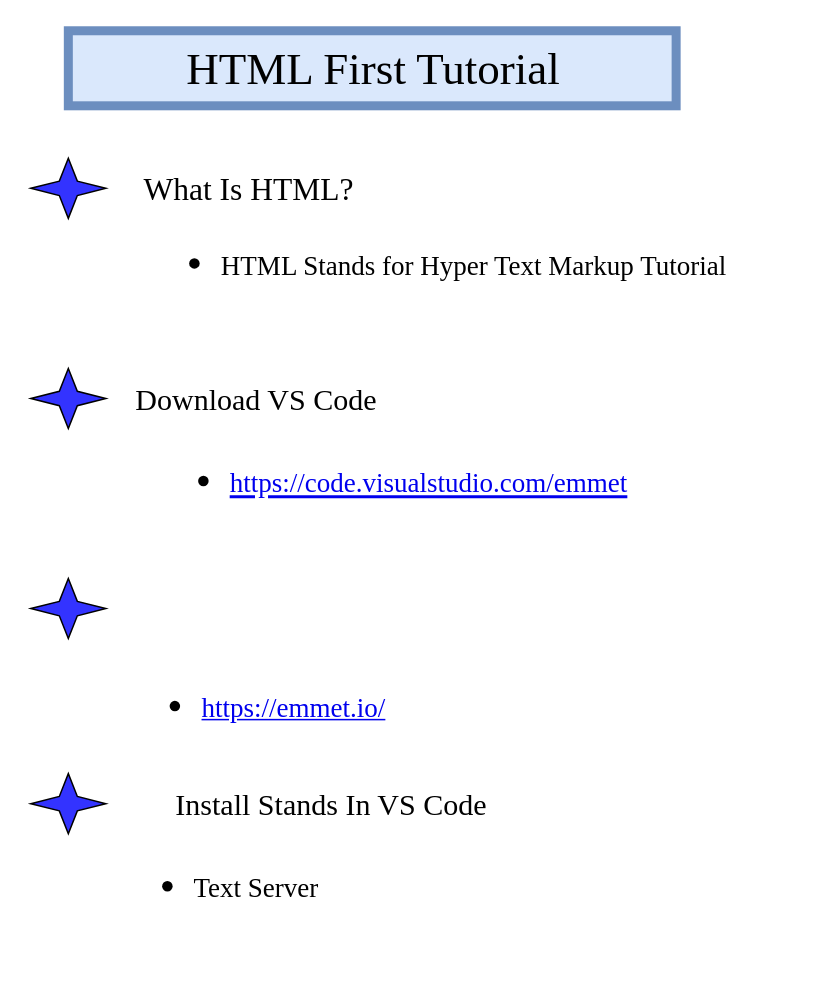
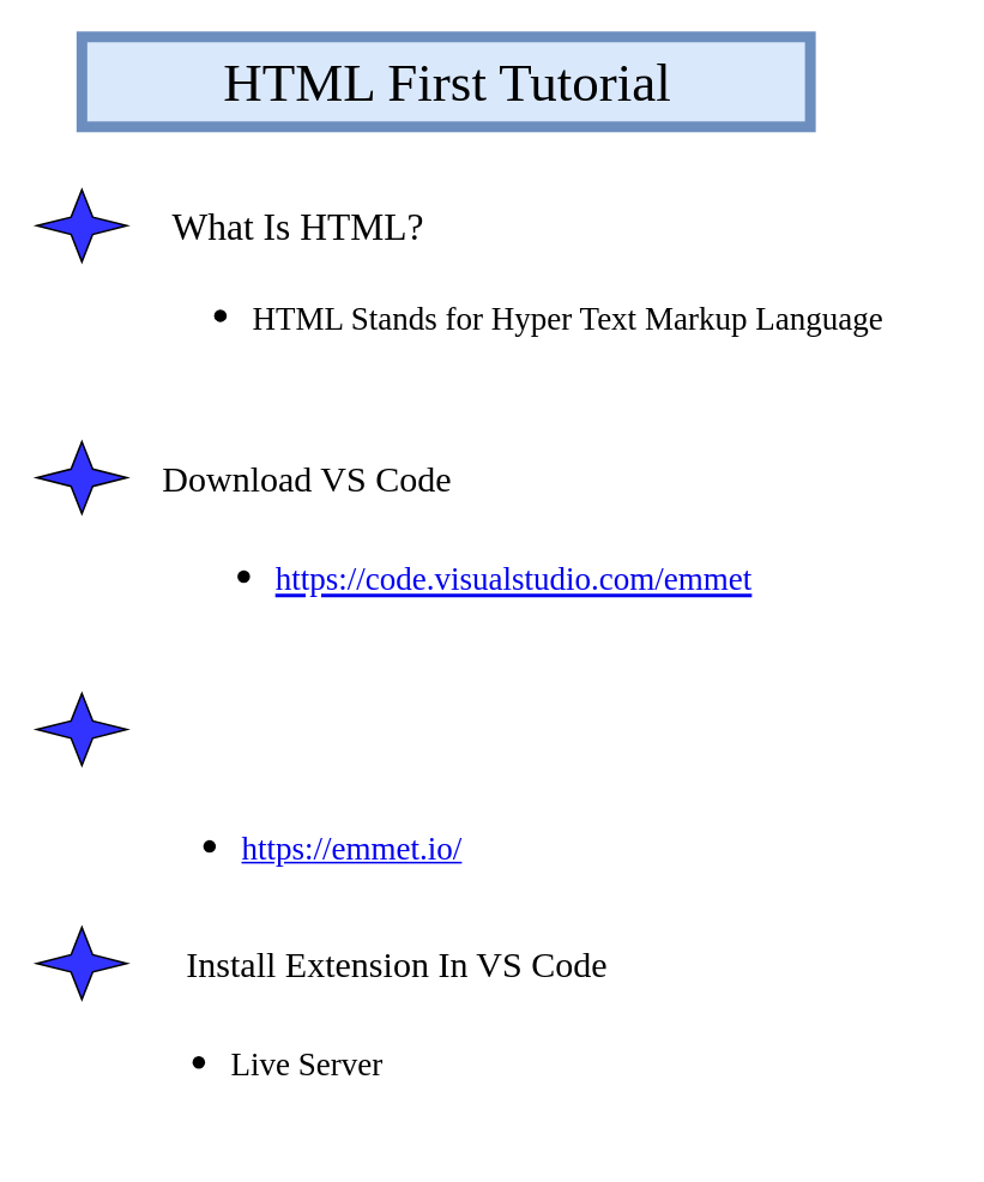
  <mxCell id="0" />
  <mxCell id="1" parent="0" />
  <mxCell id="2" value="&lt;font style=&quot;font-size: 30px;&quot;&gt;HTML First Tutorial&lt;/font&gt;" style="text;html=1;align=center;verticalAlign=middle;resizable=0;points=[];autosize=1;strokeColor=#6c8ebf;fillColor=#dae8fc;fontFamily=Comic Sans MS;strokeWidth=6;" vertex="1" parent="1"><mxGeometry x="45" y="20" width="405" height="50" as="geometry" /></mxCell>
  <mxCell id="3" value="&lt;font style=&quot;font-size: 21px;&quot;&gt;What Is HTML?&lt;/font&gt;" style="text;html=1;align=center;verticalAlign=middle;resizable=0;points=[];autosize=1;strokeColor=none;fillColor=none;fontFamily=Comic Sans MS;fontSize=24;fontColor=default;" vertex="1" parent="1"><mxGeometry x="75" y="105" width="180" height="40" as="geometry" /></mxCell>
  <mxCell id="4" value="" style="verticalLabelPosition=bottom;verticalAlign=top;html=1;shape=mxgraph.basic.4_point_star_2;dx=0.76;align=center;fontFamily=Comic Sans MS;fontSize=24;fontColor=default;autosize=1;resizable=0;fillColor=#3333FF;gradientColor=none;" vertex="1" parent="1"><mxGeometry x="20" y="105" width="50" height="40" as="geometry" /></mxCell>
- <mxCell id="5" value="&lt;ul&gt;&lt;li&gt;&lt;font style=&quot;font-size: 18px;&quot;&gt;HTML Stands for Hyper Text Markup Tutorial&lt;/font&gt;&lt;/li&gt;&lt;/ul&gt;" style="text;html=1;align=center;verticalAlign=middle;resizable=0;points=[];autosize=1;strokeColor=none;fillColor=none;fontFamily=Comic Sans MS;fontSize=24;fontColor=default;horizontal=1;container=0;rounded=0;" vertex="1" parent="1"><mxGeometry x="65" y="130" width="460" height="90" as="geometry" /></mxCell>
+ <mxCell id="5" value="&lt;ul&gt;&lt;li&gt;&lt;font style=&quot;font-size: 18px;&quot;&gt;HTML Stands for Hyper Text Markup Language&lt;/font&gt;&lt;/li&gt;&lt;/ul&gt;" style="text;html=1;align=center;verticalAlign=middle;resizable=0;points=[];autosize=1;strokeColor=none;fillColor=none;fontFamily=Comic Sans MS;fontSize=24;fontColor=default;horizontal=1;container=0;rounded=0;" vertex="1" parent="1"><mxGeometry x="65" y="130" width="460" height="90" as="geometry" /></mxCell>
  <mxCell id="6" value="&lt;font style=&quot;font-size: 20px;&quot;&gt;Download VS Code&lt;/font&gt;" style="text;html=1;align=center;verticalAlign=middle;resizable=0;points=[];autosize=1;strokeColor=none;fillColor=none;fontFamily=Comic Sans MS;fontSize=24;fontColor=default;" vertex="1" parent="1"><mxGeometry x="75" y="245" width="190" height="40" as="geometry" /></mxCell>
  <mxCell id="7" value="" style="verticalLabelPosition=bottom;verticalAlign=top;html=1;shape=mxgraph.basic.4_point_star_2;dx=0.76;align=center;fontFamily=Comic Sans MS;fontSize=24;fontColor=default;autosize=1;resizable=0;fillColor=#3333FF;gradientColor=none;" vertex="1" parent="1"><mxGeometry x="20" y="245" width="50" height="40" as="geometry" /></mxCell>
  <mxCell id="8" value="&lt;ul&gt;&lt;li&gt;&lt;a href=&quot;https://code.visualstudio.com/download&quot;&gt;&lt;font style=&quot;font-size: 18px;&quot;&gt;https://code.visualstudio.com/emmet&lt;/font&gt;&lt;/a&gt;&lt;/li&gt;&lt;/ul&gt;" style="text;html=1;align=center;verticalAlign=middle;resizable=0;points=[];autosize=1;strokeColor=none;fillColor=none;fontFamily=Comic Sans MS;fontSize=24;fontColor=default;" vertex="1" parent="1"><mxGeometry x="65" y="275" width="400" height="90" as="geometry" /></mxCell>
  <mxCell id="9" value="" style="verticalLabelPosition=bottom;verticalAlign=top;html=1;shape=mxgraph.basic.4_point_star_2;dx=0.76;align=center;fontFamily=Comic Sans MS;fontSize=24;fontColor=default;autosize=1;resizable=0;fillColor=#3333FF;gradientColor=none;" vertex="1" parent="1"><mxGeometry x="20" y="385" width="50" height="40" as="geometry" /></mxCell>
  <mxCell id="10" value="&lt;div style=&quot;text-align: start;&quot;&gt;&lt;span style=&quot;background-color: initial; font-size: 0px;&quot;&gt;&lt;font face=&quot;monospace&quot; color=&quot;#ba0000&quot;&gt;https://emmet.io/&lt;/font&gt;&lt;/span&gt;&lt;/div&gt;" style="text;html=1;align=center;verticalAlign=middle;resizable=0;points=[];autosize=1;strokeColor=none;fillColor=none;fontFamily=Comic Sans MS;fontSize=24;fontColor=default;" vertex="1" parent="1"><mxGeometry x="260" y="440" width="20" height="40" as="geometry" /></mxCell>
  <mxCell id="11" value="&lt;ul&gt;&lt;li&gt;&lt;font style=&quot;font-size: 18px;&quot;&gt;&lt;a href=&quot;https://emmet.io/&quot;&gt;https://emmet.io/&lt;/a&gt;&lt;/font&gt;&lt;/li&gt;&lt;/ul&gt;" style="text;html=1;align=center;verticalAlign=middle;resizable=0;points=[];autosize=1;strokeColor=none;fillColor=none;fontFamily=Comic Sans MS;fontSize=24;fontColor=default;" vertex="1" parent="1"><mxGeometry x="65" y="425" width="220" height="90" as="geometry" /></mxCell>
- <mxCell id="12" value="&lt;span style=&quot;font-size: 20px;&quot;&gt;Install Stands In VS Code&lt;/span&gt;" style="text;html=1;align=center;verticalAlign=middle;resizable=0;points=[];autosize=1;strokeColor=none;fillColor=none;fontFamily=Comic Sans MS;fontSize=24;fontColor=default;" vertex="1" parent="1"><mxGeometry x="75" y="515" width="290" height="40" as="geometry" /></mxCell>
+ <mxCell id="12" value="&lt;span style=&quot;font-size: 20px;&quot;&gt;Install Extension In VS Code&lt;/span&gt;" style="text;html=1;align=center;verticalAlign=middle;resizable=0;points=[];autosize=1;strokeColor=none;fillColor=none;fontFamily=Comic Sans MS;fontSize=24;fontColor=default;" vertex="1" parent="1"><mxGeometry x="75" y="515" width="290" height="40" as="geometry" /></mxCell>
  <mxCell id="13" value="" style="verticalLabelPosition=bottom;verticalAlign=top;html=1;shape=mxgraph.basic.4_point_star_2;dx=0.76;align=center;fontFamily=Comic Sans MS;fontSize=24;fontColor=default;autosize=1;resizable=0;fillColor=#3333FF;gradientColor=none;" vertex="1" parent="1"><mxGeometry x="20" y="515" width="50" height="40" as="geometry" /></mxCell>
- <mxCell id="14" value="&lt;ul&gt;&lt;li&gt;&lt;font style=&quot;font-size: 18px;&quot;&gt;Text Server&lt;/font&gt;&lt;/li&gt;&lt;/ul&gt;" style="text;html=1;align=center;verticalAlign=middle;resizable=0;points=[];autosize=1;strokeColor=none;fillColor=none;fontFamily=Comic Sans MS;fontSize=24;fontColor=default;horizontal=1;container=0;rounded=0;" vertex="1" parent="1"><mxGeometry x="70" y="545" width="160" height="90" as="geometry" /></mxCell>
+ <mxCell id="14" value="&lt;ul&gt;&lt;li&gt;&lt;font style=&quot;font-size: 18px;&quot;&gt;Live Server&lt;/font&gt;&lt;/li&gt;&lt;/ul&gt;" style="text;html=1;align=center;verticalAlign=middle;resizable=0;points=[];autosize=1;strokeColor=none;fillColor=none;fontFamily=Comic Sans MS;fontSize=24;fontColor=default;horizontal=1;container=0;rounded=0;" vertex="1" parent="1"><mxGeometry x="70" y="545" width="160" height="90" as="geometry" /></mxCell>
